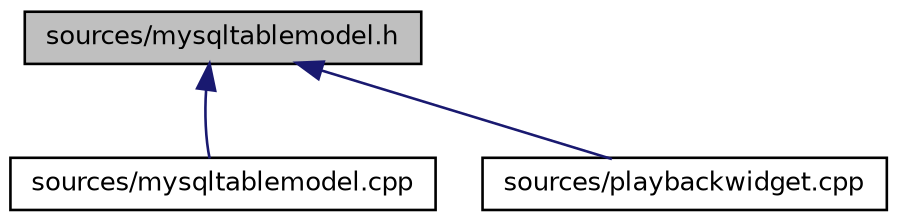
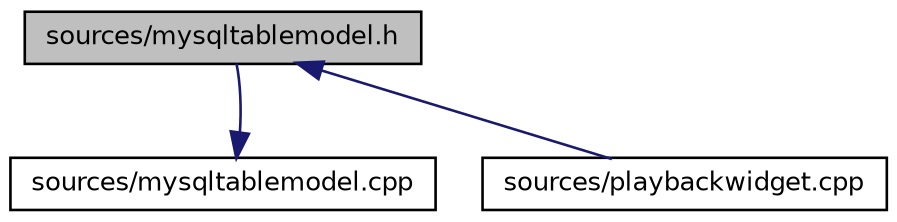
  digraph {
    node [color=black fillcolor=white fontname=Helvetica fontsize=10 shape=record style=filled]
    edge [color=midnightblue dir=back fontname=Helvetica fontsize=10 labelfontname=Helvetica labelfontsize=10 style=solid]
    n1 [fillcolor=grey75 fontcolor=black height=0.2 label="sources/mysqltablemodel.h" width=0.4]
    n2 [height=0.2 label="sources/mysqltablemodel.cpp" width=0.4]
    n3 [height=0.2 label="sources/playbackwidget.cpp" width=0.4]
-   n1 -> n2
+   n2 -> n1
    n1 -> n3
  }
